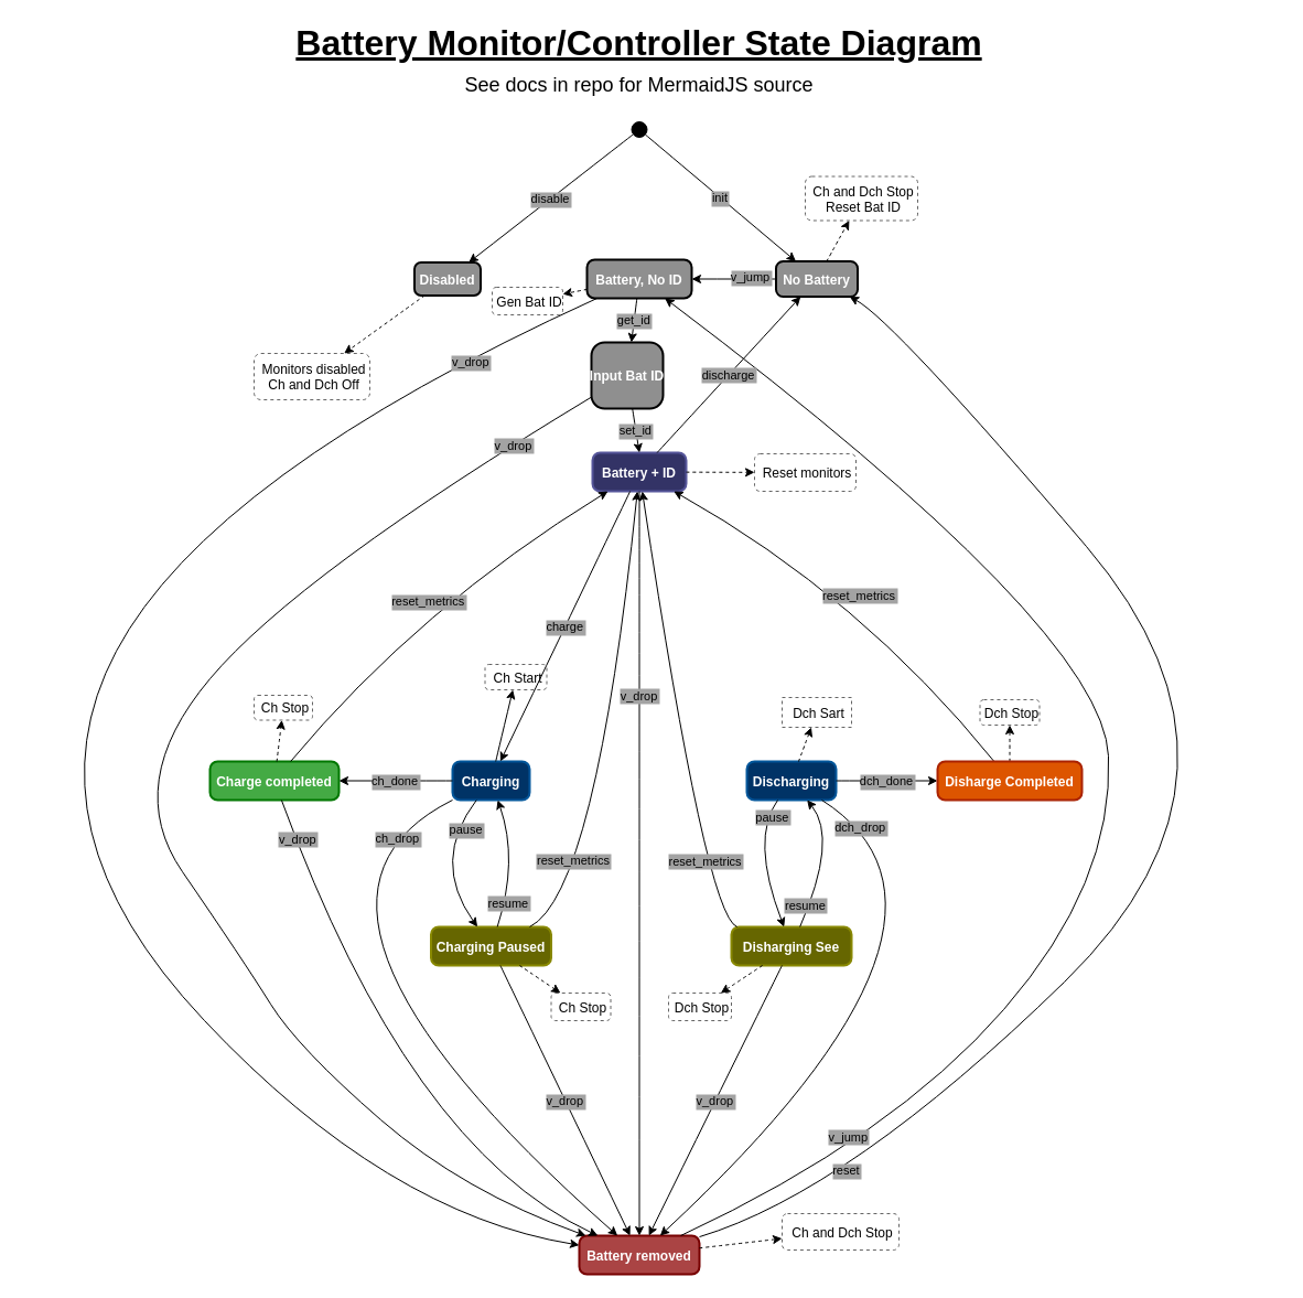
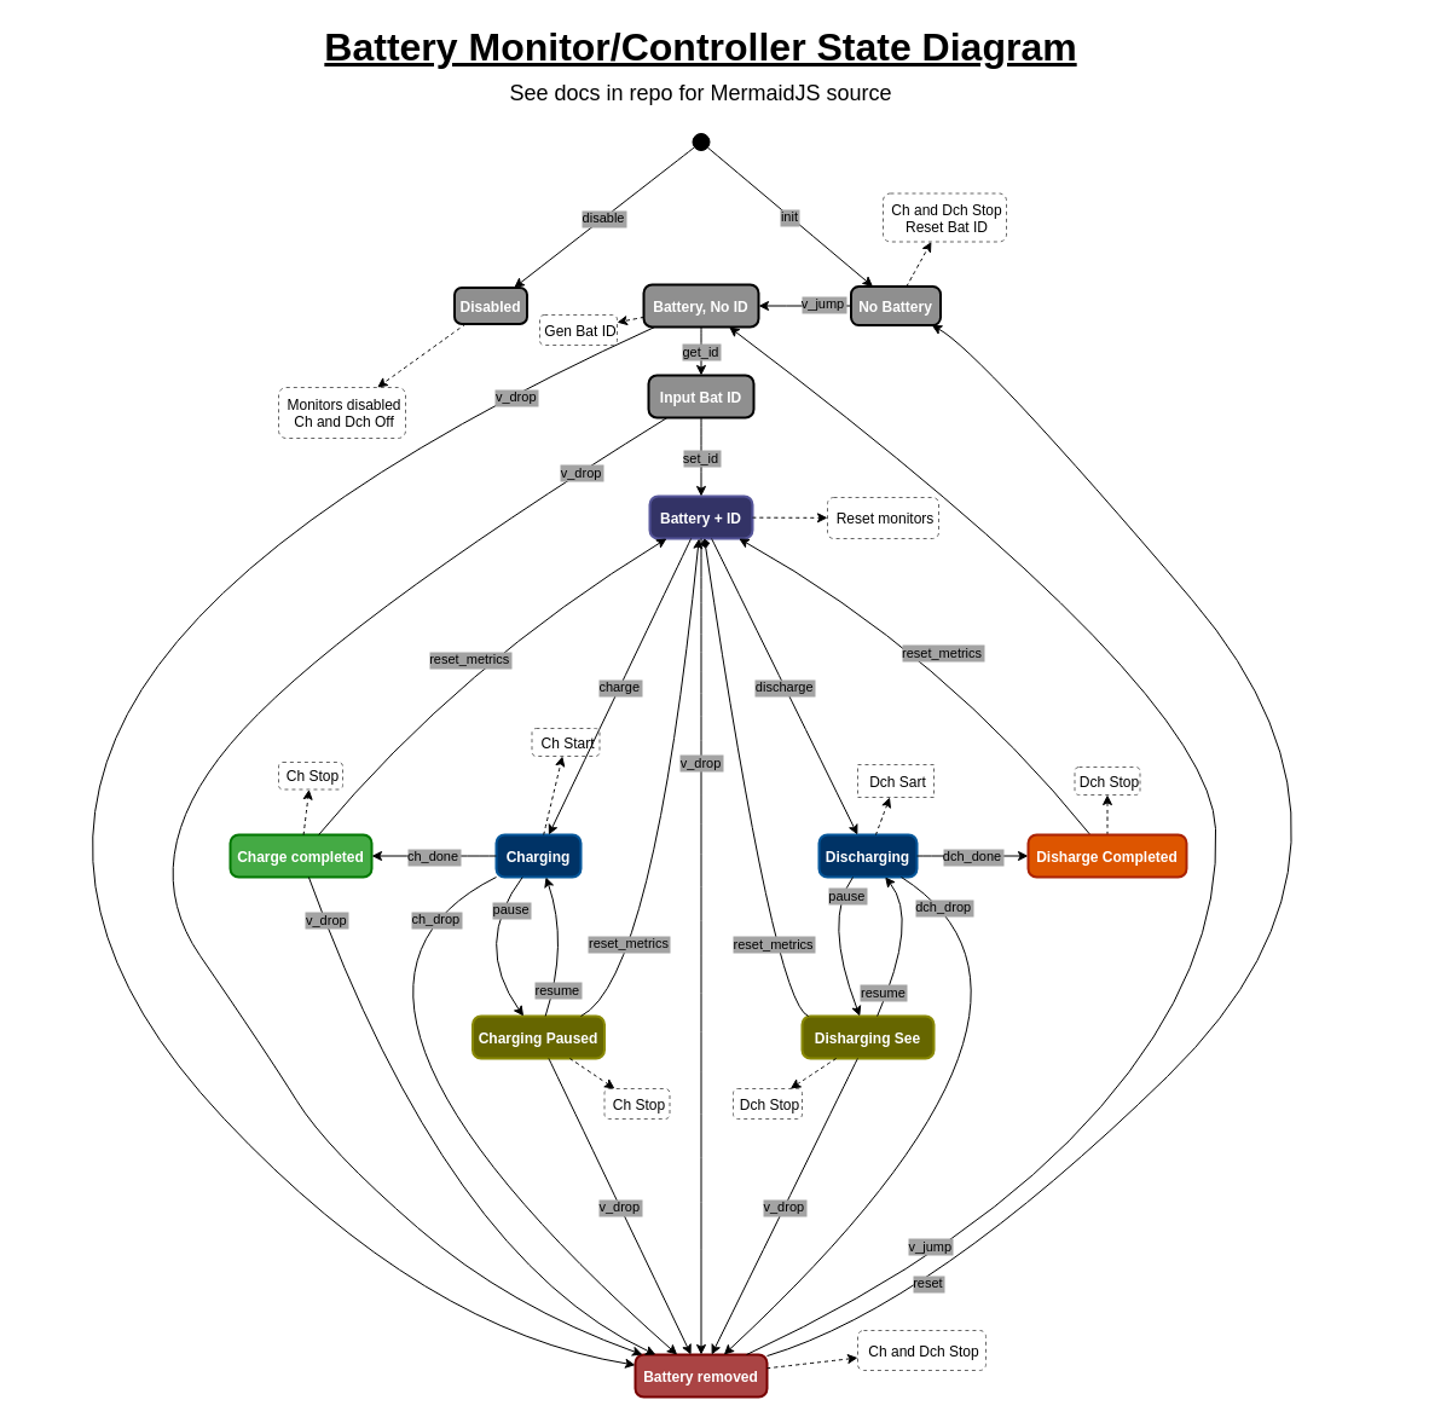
  <mxCell id="0" />
  <mxCell id="1" parent="0" />
  <mxCell id="2" value="Disabled" style="rounded=1;arcSize=20;strokeWidth=2;fillColor=#8F8F8F;fontColor=#FFFFFF;fontStyle=1" vertex="1" parent="1"><mxGeometry x="375.5" y="237.5" width="60" height="30" as="geometry" /></mxCell>
  <mxCell id="3" value="Monitors disabled&#10;        Ch and Dch Off" style="align=center;spacingLeft=4;dashed=1;strokeColor=#666666;rounded=1;" vertex="1" parent="1"><mxGeometry x="230" y="320" width="105" height="42" as="geometry" /></mxCell>
  <mxCell id="4" value="No Battery" style="rounded=1;arcSize=20;strokeWidth=2;fillColor=#8F8F8F;fontColor=#FFFFFF;fontStyle=1" vertex="1" parent="1"><mxGeometry x="703.5" y="236.5" width="74" height="32" as="geometry" /></mxCell>
  <mxCell id="5" value="Ch and Dch Stop&#10;        Reset Bat ID" style="align=center;spacingLeft=4;dashed=1;strokeColor=#666666;rounded=1;" vertex="1" parent="1"><mxGeometry x="730" y="159.5" width="102" height="40" as="geometry" /></mxCell>
  <mxCell id="6" value="Battery, No ID" style="rounded=1;arcSize=20;strokeWidth=2;fillColor=#8F8F8F;fontColor=#FFFFFF;fontStyle=1" vertex="1" parent="1"><mxGeometry x="532" y="235" width="95" height="35" as="geometry" /></mxCell>
  <mxCell id="7" value="Gen Bat ID" style="align=center;spacingLeft=4;dashed=1;strokeColor=#666666;rounded=1;" vertex="1" parent="1"><mxGeometry x="446" y="260" width="64" height="25" as="geometry" /></mxCell>
- <mxCell id="8" value="Input Bat ID" style="rounded=1;arcSize=20;strokeWidth=2;fillColor=#8F8F8F;fontColor=#FFFFFF;fontStyle=1" vertex="1" parent="1"><mxGeometry x="536" y="310" width="65" height="60" as="geometry" /></mxCell>
+ <mxCell id="8" value="Input Bat ID" style="rounded=1;arcSize=20;strokeWidth=2;fillColor=#8F8F8F;fontColor=#FFFFFF;fontStyle=1" vertex="1" parent="1"><mxGeometry x="536" y="310" width="87" height="35" as="geometry" /></mxCell>
  <mxCell id="9" value="Battery + ID" style="rounded=1;arcSize=20;strokeWidth=2;strokeColor=#555599;fillColor=#333366;fontColor=#FFFFFF;fontStyle=1" vertex="1" parent="1"><mxGeometry x="537" y="410" width="85" height="35" as="geometry" /></mxCell>
  <mxCell id="10" value="Reset monitors" style="align=center;spacingLeft=4;dashed=1;strokeColor=#666666;rounded=1;" vertex="1" parent="1"><mxGeometry x="684" y="411" width="92" height="34" as="geometry" /></mxCell>
  <mxCell id="11" value="Charging" style="rounded=1;arcSize=20;strokeWidth=2;fillColor=#003366;fontColor=#FFFFFF;strokeColor=#005599;fontStyle=1" vertex="1" parent="1"><mxGeometry x="410" y="690" width="70" height="35" as="geometry" /></mxCell>
  <mxCell id="12" value="Ch Start" style="align=center;spacingLeft=4;dashed=1;strokeColor=#666666;rounded=1;" vertex="1" parent="1"><mxGeometry x="439.5" y="602" width="56" height="23" as="geometry" /></mxCell>
  <mxCell id="13" value="Charging Paused" style="rounded=1;arcSize=20;strokeWidth=2;fillColor=#666600;strokeColor=#888800;fontColor=#FFFFFF;fontStyle=1" vertex="1" parent="1"><mxGeometry x="390.5" y="840" width="109" height="35" as="geometry" /></mxCell>
  <mxCell id="14" value="Ch Stop" style="align=center;spacingLeft=4;dashed=1;strokeColor=#666666;rounded=1;" vertex="1" parent="1"><mxGeometry x="499.5" y="900" width="54" height="25" as="geometry" /></mxCell>
  <mxCell id="15" value="Charge completed" style="rounded=1;arcSize=20;strokeWidth=2;fillColor=#44AA44;strokeColor=#007700;fontColor=#FFFFFF;fontStyle=1" vertex="1" parent="1"><mxGeometry x="190" y="690" width="117" height="35" as="geometry" /></mxCell>
  <mxCell id="16" value="Ch Stop" style="align=center;spacingLeft=4;dashed=1;strokeColor=#666666;rounded=1;" vertex="1" parent="1"><mxGeometry x="230" y="630" width="53" height="22.5" as="geometry" /></mxCell>
  <mxCell id="17" value="Discharging" style="rounded=1;arcSize=20;strokeWidth=2;fillColor=#003366;fontColor=#FFFFFF;strokeColor=#005599;fontStyle=1" vertex="1" parent="1"><mxGeometry x="677" y="690" width="81" height="35" as="geometry" /></mxCell>
  <mxCell id="18" value="Dch Sart" style="align=center;spacingLeft=4;dashed=1;strokeColor=#666666;rounded=0;" vertex="1" parent="1"><mxGeometry x="709" y="632" width="63" height="27" as="geometry" /></mxCell>
  <mxCell id="19" value="Disharging See" style="rounded=1;arcSize=20;strokeWidth=2;fillColor=#666600;strokeColor=#888800;fontColor=#FFFFFF;fontStyle=1" vertex="1" parent="1"><mxGeometry x="663" y="840" width="109" height="35" as="geometry" /></mxCell>
  <mxCell id="20" value="Dch Stop" style="align=center;spacingLeft=4;dashed=1;strokeColor=#666666;rounded=1;" vertex="1" parent="1"><mxGeometry x="606" y="900" width="57" height="25" as="geometry" /></mxCell>
  <mxCell id="21" value="Dch Stop" style="align=center;spacingLeft=4;dashed=1;strokeColor=#666666;rounded=1;" vertex="1" parent="1"><mxGeometry x="888.5" y="634" width="54" height="23" as="geometry" /></mxCell>
  <mxCell id="22" value="Battery removed" style="rounded=1;arcSize=20;strokeWidth=2;fillColor=#AA4444;strokeColor=#770000;fontStyle=1;fontColor=#FFFFFF;" vertex="1" parent="1"><mxGeometry x="525" y="1120" width="109" height="35" as="geometry" /></mxCell>
  <mxCell id="23" value="Ch and Dch Stop" style="align=center;spacingLeft=4;dashed=1;strokeColor=#666666;rounded=1;" vertex="1" parent="1"><mxGeometry x="709" y="1100" width="106" height="33" as="geometry" /></mxCell>
  <mxCell id="24" value="" style="ellipse;fillColor=strokeColor;" vertex="1" parent="1"><mxGeometry x="572.5" y="110" width="14" height="14" as="geometry" /></mxCell>
  <mxCell id="25" value="" style="curved=1;dashed=1;startArrow=none;;rounded=0;" edge="1" parent="1" source="2" target="3"><mxGeometry relative="1" as="geometry"><Array as="points" /></mxGeometry></mxCell>
  <mxCell id="26" value="" style="curved=1;dashed=1;startArrow=none;;rounded=0;" edge="1" parent="1" source="4" target="5"><mxGeometry relative="1" as="geometry"><mxPoint x="440" y="180" as="sourcePoint" /><mxPoint x="840" y="130" as="targetPoint" /></mxGeometry></mxCell>
  <mxCell id="27" value="" style="curved=1;dashed=1;startArrow=none;;rounded=0;" edge="1" parent="1" source="6" target="7"><mxGeometry relative="1" as="geometry" /></mxCell>
  <mxCell id="28" value="" style="curved=1;dashed=1;startArrow=none;;rounded=0;" edge="1" parent="1" source="9" target="10"><mxGeometry relative="1" as="geometry"><mxPoint x="630" y="428" as="sourcePoint" /></mxGeometry></mxCell>
- <mxCell id="29" value="" style="curved=1;dashed=0;startArrow=none;rounded=0;" edge="1" parent="1" source="11" target="12"><mxGeometry relative="1" as="geometry"><mxPoint x="710" y="540" as="targetPoint" /></mxGeometry></mxCell>
+ <mxCell id="29" value="" style="curved=1;dashed=1;startArrow=none;;rounded=0;" edge="1" parent="1" source="11" target="12"><mxGeometry relative="1" as="geometry"><mxPoint x="710" y="540" as="targetPoint" /></mxGeometry></mxCell>
  <mxCell id="30" value="" style="curved=1;dashed=1;startArrow=none;;rounded=0;" edge="1" parent="1" source="13" target="14"><mxGeometry relative="1" as="geometry"><mxPoint x="790" y="850" as="targetPoint" /></mxGeometry></mxCell>
  <mxCell id="31" value="" style="curved=1;dashed=1;startArrow=none;;rounded=0;" edge="1" parent="1" source="15" target="16"><mxGeometry relative="1" as="geometry" /></mxCell>
  <mxCell id="32" value="" style="curved=1;dashed=1;startArrow=none;;rounded=0;" edge="1" parent="1" source="17" target="18"><mxGeometry relative="1" as="geometry"><mxPoint x="1450" y="540" as="targetPoint" /></mxGeometry></mxCell>
  <mxCell id="33" value="" style="curved=1;dashed=1;startArrow=none;;rounded=0;" edge="1" parent="1" source="19" target="20"><mxGeometry relative="1" as="geometry"><mxPoint x="1310" y="760" as="targetPoint" /></mxGeometry></mxCell>
  <mxCell id="34" value="" style="curved=1;dashed=1;startArrow=none;;rounded=0;" edge="1" parent="1" source="62" target="21"><mxGeometry relative="1" as="geometry" /></mxCell>
  <mxCell id="35" value="" style="curved=1;dashed=1;startArrow=none;;rounded=0;" edge="1" parent="1" source="22" target="23"><mxGeometry relative="1" as="geometry"><mxPoint x="520" y="1130" as="targetPoint" /></mxGeometry></mxCell>
  <mxCell id="36" value="disable" style="curved=1;startArrow=none;;rounded=0;labelBackgroundColor=#A3A3A3;" edge="1" parent="1" source="24" target="2"><mxGeometry relative="1" as="geometry"><mxPoint x="400" y="70" as="sourcePoint" /></mxGeometry></mxCell>
  <mxCell id="37" value="init" style="curved=1;startArrow=none;;rounded=0;labelBackgroundColor=#A3A3A3;" edge="1" parent="1" source="24" target="4"><mxGeometry relative="1" as="geometry" /></mxCell>
  <mxCell id="38" value="v_jump" style="curved=1;startArrow=none;;rounded=0;labelBackgroundColor=#A3A3A3;" edge="1" parent="1" source="4" target="6"><mxGeometry x="-0.386" y="-2" relative="1" as="geometry"><Array as="points" /><mxPoint as="offset" /></mxGeometry></mxCell>
  <mxCell id="39" value="v_drop" style="curved=1;startArrow=none;;rounded=0;labelBackgroundColor=#A3A3A3;" edge="1" parent="1" source="6" target="22"><mxGeometry x="-0.818" y="5" relative="1" as="geometry"><Array as="points"><mxPoint x="190" y="430" /><mxPoint x="20" y="750" /><mxPoint x="350" y="1100" /></Array><mxPoint as="offset" /></mxGeometry></mxCell>
  <mxCell id="40" value="get_id" style="curved=1;startArrow=none;;rounded=0;labelBackgroundColor=#A3A3A3;" edge="1" parent="1" source="6" target="8"><mxGeometry relative="1" as="geometry" /></mxCell>
  <mxCell id="41" value="v_drop" style="curved=1;startArrow=none;;rounded=0;labelBackgroundColor=#A3A3A3;" edge="1" parent="1" source="8" target="22"><mxGeometry x="-0.858" y="1" relative="1" as="geometry"><Array as="points"><mxPoint x="270" y="520" /><mxPoint x="110" y="710" /><mxPoint x="220" y="870" /><mxPoint x="270" y="950" /><mxPoint x="420" y="1080" /></Array><mxPoint as="offset" /></mxGeometry></mxCell>
  <mxCell id="42" value="set_id" style="curved=1;startArrow=none;;entryX=0.5;entryY=-0.01;rounded=0;labelBackgroundColor=#A3A3A3;" edge="1" parent="1" source="8" target="9"><mxGeometry relative="1" as="geometry" /></mxCell>
  <mxCell id="43" value="v_drop" style="curved=1;startArrow=none;;rounded=0;labelBackgroundColor=#A3A3A3;" edge="1" parent="1" source="9" target="22"><mxGeometry x="-0.452" relative="1" as="geometry"><Array as="points" /><mxPoint as="offset" /></mxGeometry></mxCell>
  <mxCell id="44" value="charge" style="curved=1;startArrow=none;;rounded=0;labelBackgroundColor=#A3A3A3;" edge="1" parent="1" source="9" target="11"><mxGeometry relative="1" as="geometry" /></mxCell>
  <mxCell id="45" value="ch_drop" style="curved=1;startArrow=none;;rounded=0;labelBackgroundColor=#A3A3A3;" edge="1" parent="1" source="11" target="22"><mxGeometry x="-0.819" y="9" relative="1" as="geometry"><Array as="points"><mxPoint x="220" y="820" /></Array><mxPoint as="offset" /></mxGeometry></mxCell>
  <mxCell id="46" value="pause" style="curved=1;startArrow=none;;rounded=0;labelBackgroundColor=#A3A3A3;" edge="1" parent="1" source="11" target="13"><mxGeometry x="-0.624" y="9" relative="1" as="geometry"><Array as="points"><mxPoint x="390" y="780" /></Array><mxPoint as="offset" /></mxGeometry></mxCell>
  <mxCell id="47" value="resume" style="curved=1;startArrow=none;;rounded=0;labelBackgroundColor=#A3A3A3;" edge="1" parent="1" source="13" target="11"><mxGeometry x="-0.607" y="-3" relative="1" as="geometry"><Array as="points"><mxPoint x="470" y="780" /></Array><mxPoint as="offset" /></mxGeometry></mxCell>
  <mxCell id="48" value="reset_metrics" style="curved=1;startArrow=none;;rounded=0;labelBackgroundColor=#A3A3A3;" edge="1" parent="1" source="13" target="9"><mxGeometry x="-0.563" y="23" relative="1" as="geometry"><Array as="points"><mxPoint x="540" y="810" /></Array><mxPoint as="offset" /></mxGeometry></mxCell>
  <mxCell id="49" value="v_drop" style="curved=1;startArrow=none;;rounded=0;labelBackgroundColor=#A3A3A3;" edge="1" parent="1" source="13" target="22"><mxGeometry relative="1" as="geometry" /></mxCell>
  <mxCell id="50" value="ch_done" style="curved=1;startArrow=none;;rounded=0;labelBackgroundColor=#A3A3A3;" edge="1" parent="1" source="11" target="15"><mxGeometry relative="1" as="geometry" /></mxCell>
  <mxCell id="51" value="v_drop" style="curved=1;startArrow=none;;rounded=0;labelBackgroundColor=#A3A3A3;" edge="1" parent="1" source="15" target="22"><mxGeometry x="-0.855" y="2" relative="1" as="geometry"><Array as="points"><mxPoint x="370" y="1040" /></Array><mxPoint as="offset" /></mxGeometry></mxCell>
  <mxCell id="52" value="reset_metrics" style="curved=1;startArrow=none;;rounded=0;labelBackgroundColor=#A3A3A3;" edge="1" parent="1" source="15" target="9"><mxGeometry relative="1" as="geometry"><Array as="points"><mxPoint x="380" y="550" /></Array></mxGeometry></mxCell>
  <mxCell id="53" value="dch_drop" style="curved=1;startArrow=none;;rounded=0;labelBackgroundColor=#A3A3A3;" edge="1" parent="1" source="17" target="22"><mxGeometry x="-0.862" y="-2" relative="1" as="geometry"><Array as="points"><mxPoint x="910" y="830" /></Array><mxPoint as="offset" /></mxGeometry></mxCell>
  <mxCell id="54" value="pause" style="curved=1;startArrow=none;;rounded=0;labelBackgroundColor=#A3A3A3;" edge="1" parent="1" source="17" target="19"><mxGeometry x="-0.765" y="5" relative="1" as="geometry"><Array as="points"><mxPoint x="680" y="760" /></Array><mxPoint as="offset" /></mxGeometry></mxCell>
  <mxCell id="55" value="resume" style="curved=1;startArrow=none;;rounded=0;labelBackgroundColor=#A3A3A3;" edge="1" parent="1" source="19" target="17"><mxGeometry x="-0.693" y="4" relative="1" as="geometry"><Array as="points"><mxPoint x="760" y="760" /></Array><mxPoint x="1" as="offset" /></mxGeometry></mxCell>
- <mxCell id="56" value="reset_metrics" style="curved=1;startArrow=none;;rounded=0;labelBackgroundColor=#A3A3A3;" edge="1" parent="1" source="19" target="9"><mxGeometry x="-0.622" y="-7" relative="1" as="geometry"><Array as="points"><mxPoint x="640" y="830" /></Array><mxPoint as="offset" /></mxGeometry></mxCell>
+ <mxCell id="56" value="reset_metrics" style="curved=1;startArrow=none;rounded=0;labelBackgroundColor=#A3A3A3;endArrow=diamond;" edge="1" parent="1" source="19" target="9"><mxGeometry x="-0.622" y="-7" relative="1" as="geometry"><Array as="points"><mxPoint x="640" y="830" /></Array><mxPoint as="offset" /></mxGeometry></mxCell>
  <mxCell id="57" value="v_drop" style="curved=1;startArrow=none;;rounded=0;labelBackgroundColor=#A3A3A3;" edge="1" parent="1" source="19" target="22"><mxGeometry relative="1" as="geometry" /></mxCell>
  <mxCell id="58" value="dch_done" style="curved=1;startArrow=none;;rounded=0;labelBackgroundColor=#A3A3A3;" edge="1" parent="1" source="17" target="62"><mxGeometry relative="1" as="geometry" /></mxCell>
  <mxCell id="59" value="reset_metrics" style="curved=1;startArrow=none;;rounded=0;labelBackgroundColor=#A3A3A3;" edge="1" parent="1" source="62" target="9"><mxGeometry relative="1" as="geometry"><Array as="points"><mxPoint x="780" y="540" /></Array></mxGeometry></mxCell>
  <mxCell id="60" value="reset" style="curved=1;startArrow=none;;rounded=0;labelBackgroundColor=#A3A3A3;" edge="1" parent="1" source="22" target="4"><mxGeometry x="-0.76" y="15" relative="1" as="geometry"><Array as="points"><mxPoint x="770" y="1080" /><mxPoint x="1160" y="700" /><mxPoint x="810" y="290" /></Array><mxPoint y="-1" as="offset" /></mxGeometry></mxCell>
  <mxCell id="61" value="v_jump" style="curved=1;startArrow=none;;rounded=0;labelBackgroundColor=#A3A3A3;" edge="1" parent="1" source="22" target="6"><mxGeometry x="-0.717" y="17" relative="1" as="geometry"><Array as="points"><mxPoint x="810" y="1030" /><mxPoint x="1010" y="800" /><mxPoint x="1000" y="570" /></Array><mxPoint as="offset" /></mxGeometry></mxCell>
  <mxCell id="62" value="Disharge Completed" style="rounded=1;arcSize=20;strokeWidth=2;fillColor=#DD5500;strokeColor=#AA2200;fontStyle=1;fontColor=#FFFFFF;" vertex="1" parent="1"><mxGeometry x="850" y="690" width="131" height="35" as="geometry" /></mxCell>
- <mxCell id="63" value="discharge" style="curved=1;startArrow=none;rounded=0;labelBackgroundColor=#A3A3A3;" edge="1" parent="1" source="9" target="4"><mxGeometry relative="1" as="geometry"><mxPoint x="581" y="455" as="sourcePoint" /><mxPoint x="463" y="700" as="targetPoint" /></mxGeometry></mxCell>
+ <mxCell id="63" value="discharge" style="curved=1;startArrow=none;;rounded=0;labelBackgroundColor=#A3A3A3;" edge="1" parent="1" source="9" target="17"><mxGeometry relative="1" as="geometry"><mxPoint x="581" y="455" as="sourcePoint" /><mxPoint x="463" y="700" as="targetPoint" /></mxGeometry></mxCell>
  <mxCell id="64" value="&lt;div&gt;&lt;font style=&quot;font-size: 32px;&quot;&gt;&lt;b&gt;&lt;u&gt;Battery Monitor/Controller State Diagram&lt;/u&gt;&lt;/b&gt;&lt;/font&gt;&lt;/div&gt;&lt;font style=&quot;font-size: 18px; line-height: 220%;&quot;&gt;See docs in repo for MermaidJS source&lt;/font&gt;" style="text;html=1;align=center;verticalAlign=bottom;whiteSpace=wrap;rounded=0;fontSize=23;horizontal=1;" vertex="1" parent="1"><mxGeometry x="259.25" y="20" width="640.5" height="80" as="geometry" /></mxCell>
